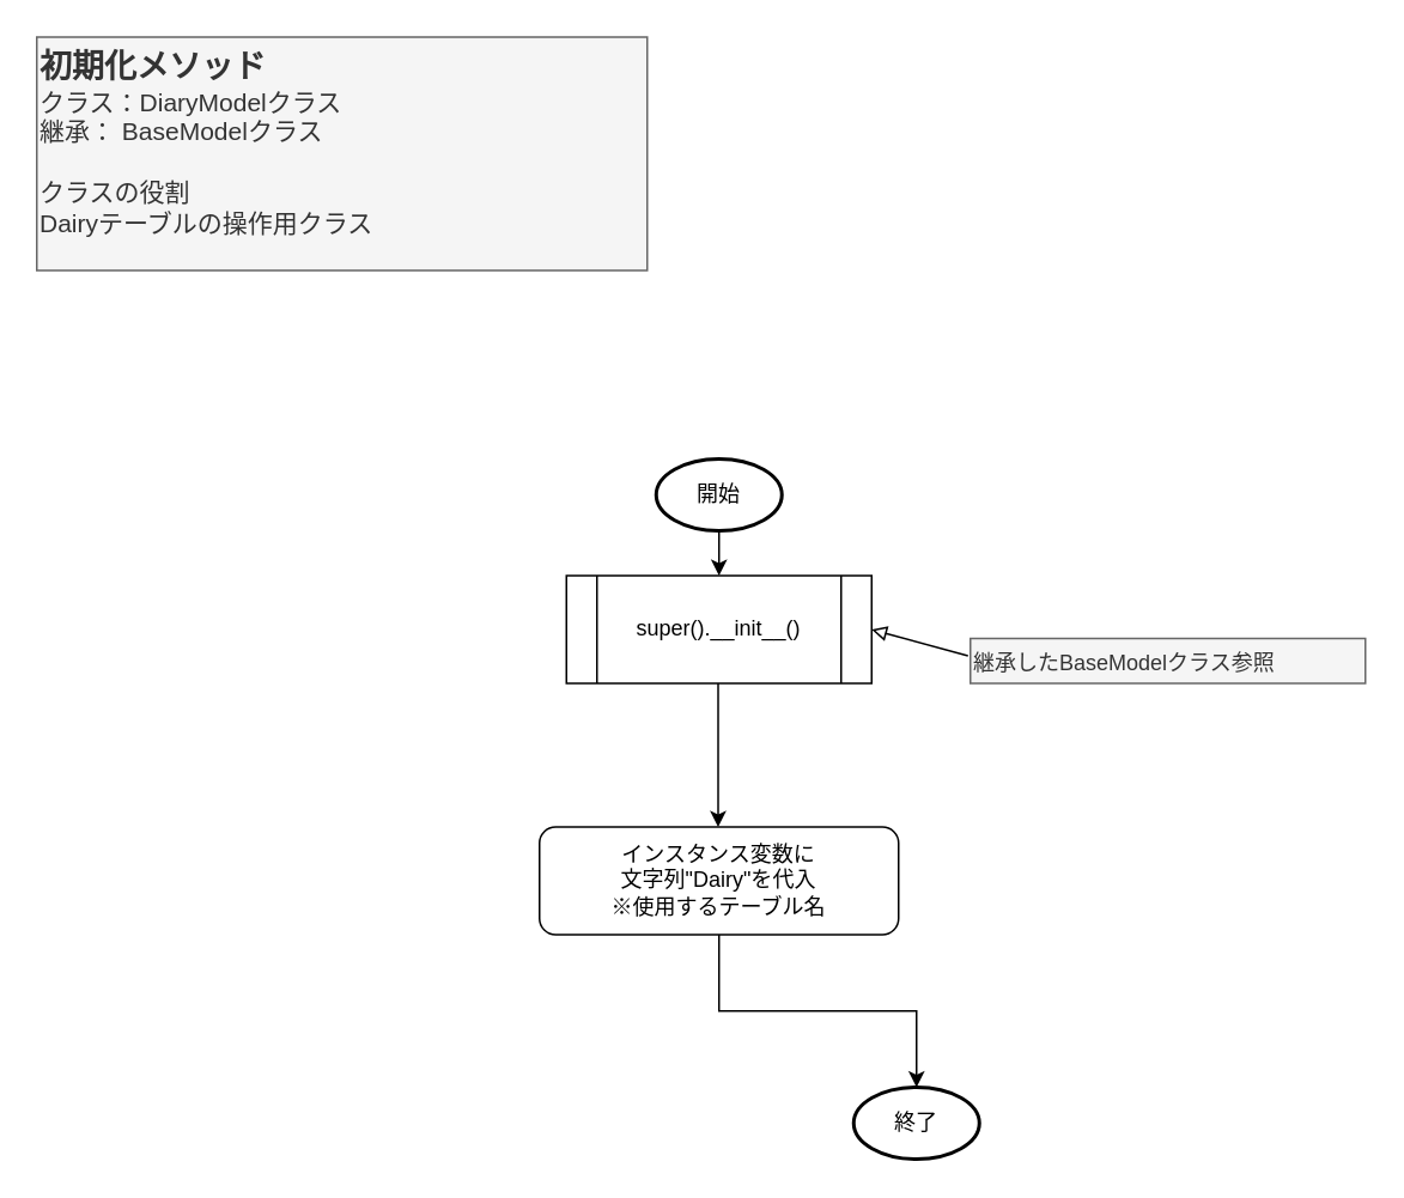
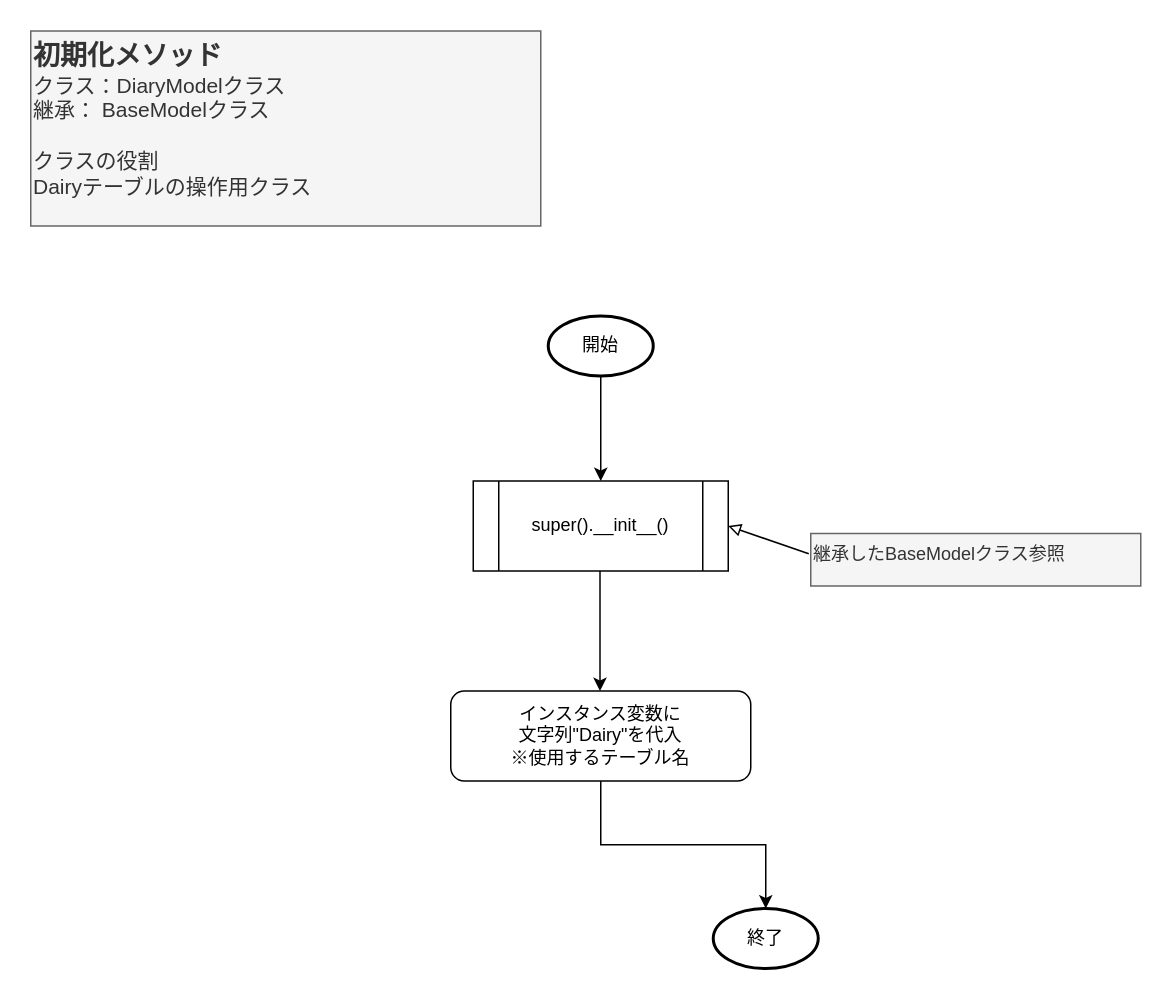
  <mxCell id="0" />
  <mxCell id="1" parent="0" />
  <mxCell id="2" value="" style="edgeStyle=orthogonalEdgeStyle;rounded=0;orthogonalLoop=1;jettySize=auto;html=1;" parent="1" source="3" edge="1"><mxGeometry relative="1" as="geometry"><mxPoint x="400" y="320" as="targetPoint" /></mxGeometry></mxCell>
- <mxCell id="3" value="開始" style="strokeWidth=2;html=1;shape=mxgraph.flowchart.start_1;whiteSpace=wrap;" parent="1" vertex="1"><mxGeometry x="365" y="255" width="70" height="40" as="geometry" /></mxCell>
+ <mxCell id="3" value="開始" style="strokeWidth=2;html=1;shape=mxgraph.flowchart.start_1;whiteSpace=wrap;" parent="1" vertex="1"><mxGeometry x="365" y="210" width="70" height="40" as="geometry" /></mxCell>
  <mxCell id="4" value="" style="edgeStyle=orthogonalEdgeStyle;rounded=0;orthogonalLoop=1;jettySize=auto;html=1;" parent="1" edge="1"><mxGeometry relative="1" as="geometry"><mxPoint x="399.5" y="380" as="sourcePoint" /><mxPoint x="399.5" y="460" as="targetPoint" /></mxGeometry></mxCell>
  <mxCell id="5" value="" style="edgeStyle=orthogonalEdgeStyle;rounded=0;orthogonalLoop=1;jettySize=auto;html=1;" parent="1" source="6" target="9" edge="1"><mxGeometry relative="1" as="geometry" /></mxCell>
  <mxCell id="6" value="インスタンス変数に&lt;div&gt;文字列&quot;Dairy&quot;を&lt;span style=&quot;background-color: initial;&quot;&gt;代入&lt;/span&gt;&lt;div&gt;※使用するテーブル名&lt;/div&gt;&lt;/div&gt;" style="rounded=1;whiteSpace=wrap;html=1;" parent="1" vertex="1"><mxGeometry x="300" y="460" width="200" height="60" as="geometry" /></mxCell>
  <mxCell id="7" style="rounded=0;orthogonalLoop=1;jettySize=auto;html=1;entryX=1;entryY=0.5;entryDx=0;entryDy=0;exitX=-0.006;exitY=0.387;exitDx=0;exitDy=0;exitPerimeter=0;endArrow=block;endFill=0;" parent="1" source="8" target="10" edge="1"><mxGeometry relative="1" as="geometry"><mxPoint x="500" y="360" as="targetPoint" /></mxGeometry></mxCell>
- <mxCell id="8" value="継承したBaseModelクラス参照" style="text;html=1;align=left;verticalAlign=top;whiteSpace=wrap;rounded=0;fillColor=#f5f5f5;fontColor=#333333;strokeColor=#666666;" parent="1" vertex="1"><mxGeometry x="540" y="355" width="220" height="25" as="geometry" /></mxCell>
+ <mxCell id="8" value="継承したBaseModelクラス参照" style="text;html=1;align=left;verticalAlign=top;whiteSpace=wrap;rounded=0;fillColor=#f5f5f5;fontColor=#333333;strokeColor=#666666;" parent="1" vertex="1"><mxGeometry x="540" y="355" width="220" height="35" as="geometry" /></mxCell>
  <mxCell id="9" value="終了" style="strokeWidth=2;html=1;shape=mxgraph.flowchart.start_1;whiteSpace=wrap;" parent="1" vertex="1"><mxGeometry x="475" y="605" width="70" height="40" as="geometry" /></mxCell>
  <mxCell id="10" value="super().__init__()" style="shape=process;whiteSpace=wrap;html=1;backgroundOutline=1;" parent="1" vertex="1"><mxGeometry x="315" y="320" width="170" height="60" as="geometry" /></mxCell>
  <mxCell id="11" value="&lt;b style=&quot;&quot;&gt;&lt;font style=&quot;&quot;&gt;&lt;font style=&quot;font-size: 18px;&quot;&gt;初期化メソッド&lt;/font&gt;&lt;/font&gt;&lt;/b&gt;&lt;div&gt;&lt;font style=&quot;font-size: 14px;&quot;&gt;クラス：DiaryModelクラス&lt;/font&gt;&lt;/div&gt;&lt;div&gt;&lt;div style=&quot;font-size: 14px;&quot;&gt;&lt;font style=&quot;font-size: 14px;&quot;&gt;継承： BaseModelクラス&lt;/font&gt;&lt;/div&gt;&lt;/div&gt;&lt;div style=&quot;font-size: 14px;&quot;&gt;&lt;font style=&quot;font-size: 14px;&quot;&gt;&lt;br&gt;&lt;/font&gt;&lt;/div&gt;&lt;div style=&quot;font-size: 14px;&quot;&gt;&lt;font style=&quot;font-size: 14px;&quot;&gt;クラスの役割&lt;/font&gt;&lt;/div&gt;&lt;div style=&quot;font-size: 14px;&quot;&gt;&lt;font style=&quot;font-size: 14px;&quot;&gt;Dairyテーブルの操作用クラス&lt;/font&gt;&lt;/div&gt;" style="text;html=1;align=left;verticalAlign=top;whiteSpace=wrap;rounded=0;fillColor=#f5f5f5;fontColor=#333333;strokeColor=#666666;" parent="1" vertex="1"><mxGeometry x="20" y="20" width="340" height="130" as="geometry" /></mxCell>
